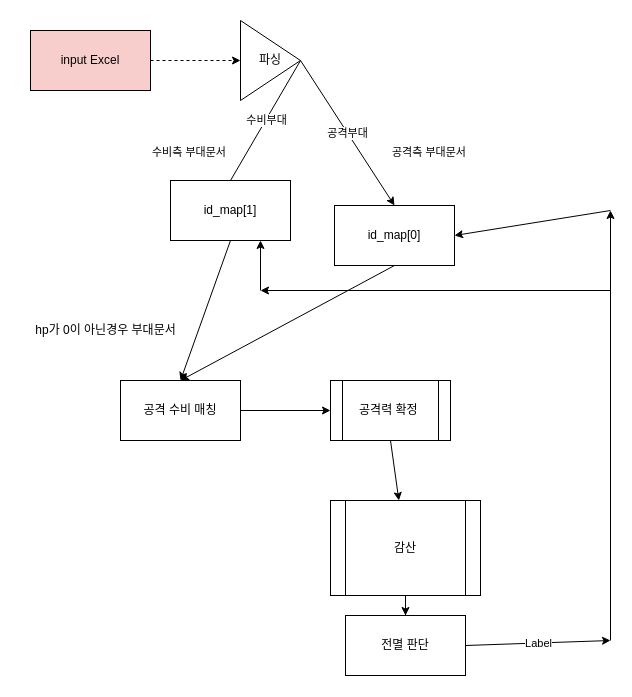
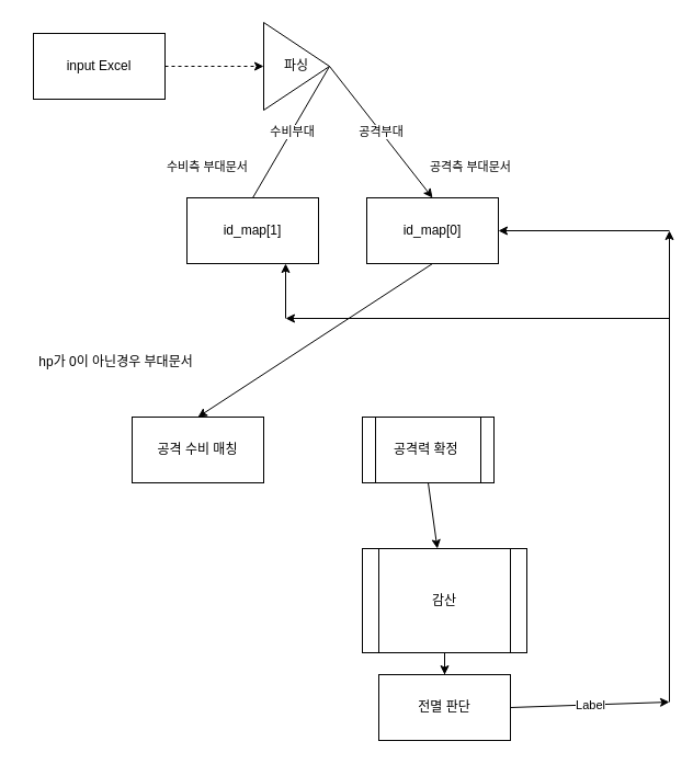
  <mxCell id="0" />
  <mxCell id="1" parent="0" />
- <mxCell id="2" value="input Excel" style="rounded=0;whiteSpace=wrap;html=1;fillColor=#f8cecc;" vertex="1" parent="1"><mxGeometry x="30" y="30" width="120" height="60" as="geometry" /></mxCell>
+ <mxCell id="2" value="input Excel" style="rounded=0;whiteSpace=wrap;html=1;" vertex="1" parent="1"><mxGeometry x="30" y="30" width="120" height="60" as="geometry" /></mxCell>
  <mxCell id="3" value="" style="endArrow=classic;html=1;rounded=0;exitX=1;exitY=0.5;exitDx=0;exitDy=0;dashed=1;" edge="1" parent="1" source="2" target="4"><mxGeometry width="50" height="50" relative="1" as="geometry"><mxPoint x="370" y="380" as="sourcePoint" /><mxPoint x="270" y="60" as="targetPoint" /></mxGeometry></mxCell>
  <mxCell id="4" value="파싱" style="triangle;whiteSpace=wrap;html=1;" vertex="1" parent="1"><mxGeometry x="240" y="20" width="60" height="80" as="geometry" /></mxCell>
- <mxCell id="5" value="id_map[0]" style="rounded=0;whiteSpace=wrap;html=1;" vertex="1" parent="1"><mxGeometry x="334" y="205" width="120" height="60" as="geometry" /></mxCell>
+ <mxCell id="5" value="id_map[0]" style="rounded=0;whiteSpace=wrap;html=1;" vertex="1" parent="1"><mxGeometry x="334" y="180" width="120" height="60" as="geometry" /></mxCell>
  <mxCell id="6" value="id_map[1]" style="rounded=0;whiteSpace=wrap;html=1;" vertex="1" parent="1"><mxGeometry x="170" y="180" width="120" height="60" as="geometry" /></mxCell>
  <mxCell id="7" value="" style="endArrow=classic;html=1;rounded=0;entryX=0.5;entryY=0;entryDx=0;entryDy=0;" edge="1" parent="1" target="5"><mxGeometry relative="1" as="geometry"><mxPoint x="300" y="60" as="sourcePoint" /><mxPoint x="393.96" y="20" as="targetPoint" /><Array as="points" /></mxGeometry></mxCell>
  <mxCell id="8" value="공격부대" style="edgeLabel;resizable=0;html=1;align=center;verticalAlign=middle;" connectable="0" vertex="1" parent="7"><mxGeometry relative="1" as="geometry" /></mxCell>
  <mxCell id="9" value="수비측 부대문서" style="edgeLabel;resizable=0;html=1;align=left;verticalAlign=bottom;" connectable="0" vertex="1" parent="7"><mxGeometry x="-1" relative="1" as="geometry"><mxPoint x="-150" y="100" as="offset" /></mxGeometry></mxCell>
  <mxCell id="10" value="" style="endArrow=none;html=1;rounded=0;exitX=1;exitY=0.5;exitDx=0;exitDy=0;entryX=0.5;entryY=0;entryDx=0;entryDy=0;" edge="1" parent="1" source="4" target="6"><mxGeometry relative="1" as="geometry"><mxPoint x="310" y="360" as="sourcePoint" /><mxPoint x="470" y="360" as="targetPoint" /></mxGeometry></mxCell>
  <mxCell id="11" value="수비부대" style="edgeLabel;resizable=0;html=1;align=center;verticalAlign=middle;" connectable="0" vertex="1" parent="10"><mxGeometry relative="1" as="geometry" /></mxCell>
  <mxCell id="12" value="공격측 부대문서" style="edgeLabel;resizable=0;html=1;align=left;verticalAlign=bottom;" connectable="0" vertex="1" parent="10"><mxGeometry x="-1" relative="1" as="geometry"><mxPoint x="90" y="100" as="offset" /></mxGeometry></mxCell>
  <mxCell id="13" value="공격 수비 매칭" style="rounded=0;whiteSpace=wrap;html=1;" vertex="1" parent="1"><mxGeometry x="120" y="380" width="120" height="60" as="geometry" /></mxCell>
  <mxCell id="14" value="공격력 확정&amp;nbsp;" style="shape=process;whiteSpace=wrap;html=1;backgroundOutline=1;" vertex="1" parent="1"><mxGeometry x="330" y="380" width="120" height="60" as="geometry" /></mxCell>
  <mxCell id="15" value="" style="edgeStyle=orthogonalEdgeStyle;rounded=0;orthogonalLoop=1;jettySize=auto;html=1;" edge="1" parent="1" source="16" target="21"><mxGeometry relative="1" as="geometry" /></mxCell>
  <mxCell id="16" value="감산" style="shape=process;whiteSpace=wrap;html=1;backgroundOutline=1;" vertex="1" parent="1"><mxGeometry x="330" y="500" width="150" height="95" as="geometry" /></mxCell>
- <mxCell id="17" value="" style="endArrow=classic;html=1;rounded=0;exitX=0.5;exitY=1;exitDx=0;exitDy=0;entryX=0.5;entryY=0;entryDx=0;entryDy=0;" edge="1" parent="1" source="6" target="13"><mxGeometry width="50" height="50" relative="1" as="geometry"><mxPoint x="370" y="480" as="sourcePoint" /><mxPoint x="420" y="430" as="targetPoint" /></mxGeometry></mxCell>
  <mxCell id="18" value="" style="endArrow=classic;html=1;rounded=0;exitX=0.5;exitY=1;exitDx=0;exitDy=0;" edge="1" parent="1" source="5"><mxGeometry width="50" height="50" relative="1" as="geometry"><mxPoint x="440" y="380" as="sourcePoint" /><mxPoint x="180" y="380" as="targetPoint" /></mxGeometry></mxCell>
- <mxCell id="19" value="" style="endArrow=classic;html=1;rounded=0;exitX=1;exitY=0.5;exitDx=0;exitDy=0;entryX=0;entryY=0.5;entryDx=0;entryDy=0;" edge="1" parent="1" source="13" target="14"><mxGeometry width="50" height="50" relative="1" as="geometry"><mxPoint x="440" y="380" as="sourcePoint" /><mxPoint x="490" y="330" as="targetPoint" /></mxGeometry></mxCell>
  <mxCell id="20" value="" style="endArrow=classic;html=1;rounded=0;exitX=0.5;exitY=1;exitDx=0;exitDy=0;" edge="1" parent="1" source="14" target="16"><mxGeometry width="50" height="50" relative="1" as="geometry"><mxPoint x="440" y="380" as="sourcePoint" /><mxPoint x="490" y="330" as="targetPoint" /></mxGeometry></mxCell>
  <mxCell id="21" value="전멸 판단" style="rounded=0;whiteSpace=wrap;html=1;" vertex="1" parent="1"><mxGeometry x="345" y="615" width="120" height="60" as="geometry" /></mxCell>
  <mxCell id="22" value="" style="endArrow=classic;html=1;rounded=0;exitX=1;exitY=0.5;exitDx=0;exitDy=0;" edge="1" parent="1" source="21"><mxGeometry relative="1" as="geometry"><mxPoint x="420" y="520" as="sourcePoint" /><mxPoint x="610" y="640" as="targetPoint" /></mxGeometry></mxCell>
  <mxCell id="23" value="Label" style="edgeLabel;resizable=0;html=1;align=center;verticalAlign=middle;" connectable="0" vertex="1" parent="22"><mxGeometry relative="1" as="geometry" /></mxCell>
  <mxCell id="24" value="" style="endArrow=classic;html=1;rounded=0;" edge="1" parent="1"><mxGeometry width="50" height="50" relative="1" as="geometry"><mxPoint x="610" y="640" as="sourcePoint" /><mxPoint x="610" y="210" as="targetPoint" /></mxGeometry></mxCell>
  <mxCell id="25" value="" style="endArrow=classic;html=1;rounded=0;entryX=1;entryY=0.5;entryDx=0;entryDy=0;" edge="1" parent="1" target="5"><mxGeometry width="50" height="50" relative="1" as="geometry"><mxPoint x="610" y="210" as="sourcePoint" /><mxPoint x="520" y="370" as="targetPoint" /></mxGeometry></mxCell>
  <mxCell id="26" value="" style="endArrow=classic;html=1;rounded=0;" edge="1" parent="1"><mxGeometry width="50" height="50" relative="1" as="geometry"><mxPoint x="610" y="290" as="sourcePoint" /><mxPoint x="260" y="290" as="targetPoint" /></mxGeometry></mxCell>
  <mxCell id="27" value="" style="endArrow=classic;html=1;rounded=0;" edge="1" parent="1"><mxGeometry width="50" height="50" relative="1" as="geometry"><mxPoint x="260" y="290" as="sourcePoint" /><mxPoint x="260" y="240" as="targetPoint" /></mxGeometry></mxCell>
  <mxCell id="28" value="hp가 0이 아닌경우 부대문서" style="text;html=1;align=center;verticalAlign=middle;resizable=0;points=[];autosize=1;strokeColor=none;fillColor=none;" vertex="1" parent="1"><mxGeometry x="20" y="320" width="170" height="20" as="geometry" /></mxCell>
